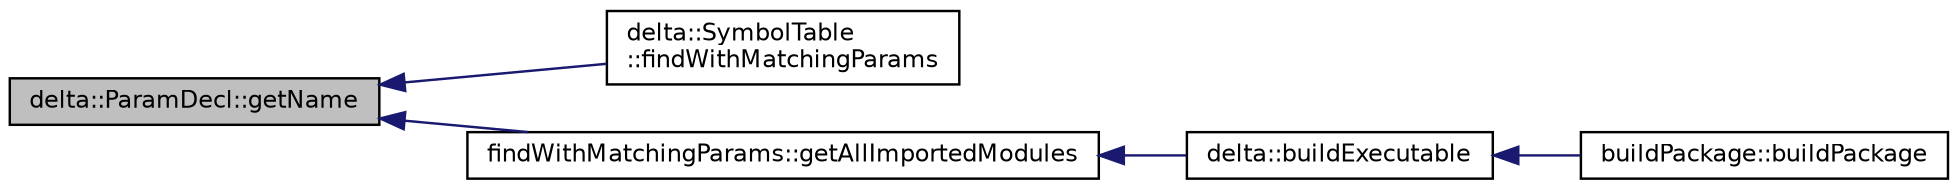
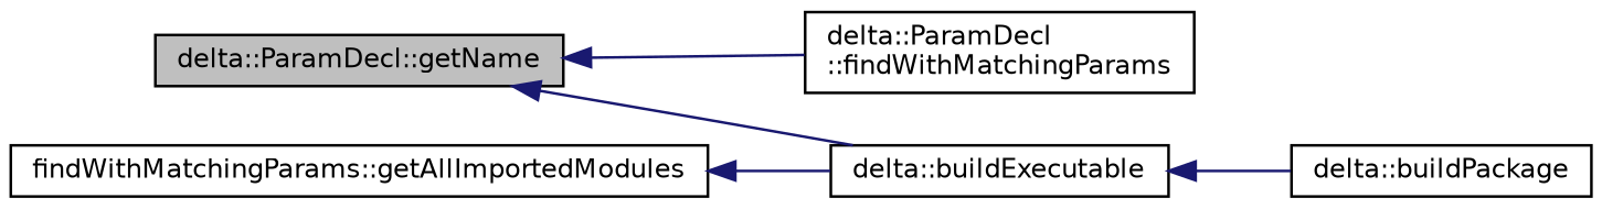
  digraph {
    rankdir=LR
    node [color=black fillcolor=white fontname=Helvetica fontsize=10 shape=record style=filled]
    edge [color=midnightblue dir=back fontname=Helvetica fontsize=10 labelfontname=Helvetica labelfontsize=10 style=solid]
    n1 [fillcolor=grey75 fontcolor=black height=0.2 label="delta::ParamDecl::getName" width=0.4]
-   n2 [height=0.2 label="delta::SymbolTable\l::findWithMatchingParams" width=0.4]
+   n2 [height=0.2 label="delta::ParamDecl\l::findWithMatchingParams" width=0.4]
    n3 [height=0.2 label="findWithMatchingParams::getAllImportedModules" width=0.4]
    n4 [height=0.2 label="delta::buildExecutable" width=0.4]
-   n5 [height=0.2 label="buildPackage::buildPackage" width=0.4]
+   n5 [height=0.2 label="delta::buildPackage" width=0.4]
    n1 -> n2
-   n1 -> n3
+   n1 -> n4
    n3 -> n4
    n4 -> n5
  }
